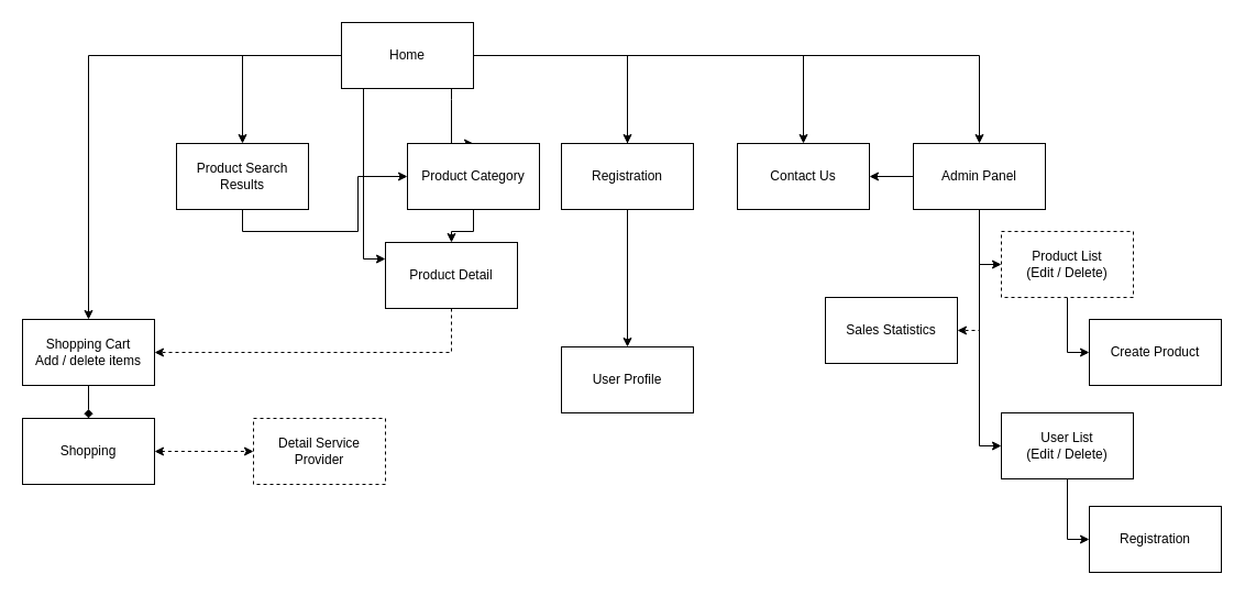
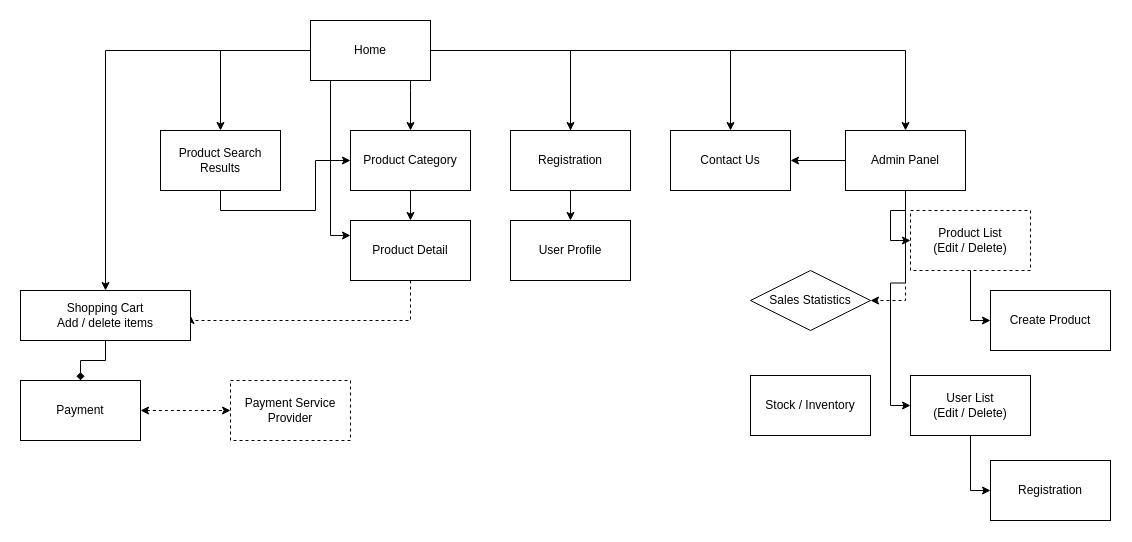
  <mxCell id="0" />
  <mxCell id="1" parent="0" />
  <mxCell id="2" style="edgeStyle=orthogonalEdgeStyle;rounded=0;orthogonalLoop=1;jettySize=auto;html=1;entryX=0.5;entryY=0;entryDx=0;entryDy=0;" parent="1" source="10" target="22" edge="1"><mxGeometry relative="1" as="geometry" /></mxCell>
  <mxCell id="3" style="edgeStyle=orthogonalEdgeStyle;rounded=0;orthogonalLoop=1;jettySize=auto;html=1;" parent="1" source="10" target="17" edge="1"><mxGeometry relative="1" as="geometry" /></mxCell>
  <mxCell id="4" style="edgeStyle=orthogonalEdgeStyle;rounded=0;orthogonalLoop=1;jettySize=auto;html=1;entryX=0.5;entryY=0;entryDx=0;entryDy=0;" parent="1" source="10" target="28" edge="1"><mxGeometry relative="1" as="geometry" /></mxCell>
  <mxCell id="5" style="edgeStyle=orthogonalEdgeStyle;rounded=0;orthogonalLoop=1;jettySize=auto;html=1;entryX=0.5;entryY=0;entryDx=0;entryDy=0;" parent="1" source="10" target="14" edge="1"><mxGeometry relative="1" as="geometry"><Array as="points"><mxPoint x="410" y="90" /><mxPoint x="410" y="90" /></Array></mxGeometry></mxCell>
  <mxCell id="6" style="edgeStyle=orthogonalEdgeStyle;rounded=0;orthogonalLoop=1;jettySize=auto;html=1;entryX=0.5;entryY=0;entryDx=0;entryDy=0;" parent="1" source="10" target="16" edge="1"><mxGeometry relative="1" as="geometry" /></mxCell>
  <mxCell id="7" style="edgeStyle=orthogonalEdgeStyle;rounded=0;orthogonalLoop=1;jettySize=auto;html=1;entryX=0.5;entryY=0;entryDx=0;entryDy=0;" parent="1" source="10" target="25" edge="1"><mxGeometry relative="1" as="geometry" /></mxCell>
  <mxCell id="8" style="edgeStyle=orthogonalEdgeStyle;rounded=0;orthogonalLoop=1;jettySize=auto;html=1;entryX=0;entryY=0.25;entryDx=0;entryDy=0;" parent="1" source="10" target="12" edge="1"><mxGeometry relative="1" as="geometry"><Array as="points"><mxPoint x="330" y="235" /></Array></mxGeometry></mxCell>
  <mxCell id="9" style="edgeStyle=orthogonalEdgeStyle;rounded=0;orthogonalLoop=1;jettySize=auto;html=1;entryX=0.5;entryY=0;entryDx=0;entryDy=0;" parent="1" source="10" target="35" edge="1"><mxGeometry relative="1" as="geometry" /></mxCell>
  <mxCell id="10" value="Home" style="rounded=0;whiteSpace=wrap;html=1;" parent="1" vertex="1"><mxGeometry x="310" y="20" width="120" height="60" as="geometry" /></mxCell>
  <mxCell id="11" style="edgeStyle=orthogonalEdgeStyle;rounded=0;orthogonalLoop=1;jettySize=auto;html=1;entryX=1;entryY=0.5;entryDx=0;entryDy=0;dashed=1;" parent="1" source="12" target="25" edge="1"><mxGeometry relative="1" as="geometry"><Array as="points"><mxPoint x="410" y="320" /></Array></mxGeometry></mxCell>
  <mxCell id="12" value="Product Detail" style="rounded=0;whiteSpace=wrap;html=1;" parent="1" vertex="1"><mxGeometry x="350" y="220" width="120" height="60" as="geometry" /></mxCell>
  <mxCell id="13" style="edgeStyle=orthogonalEdgeStyle;rounded=0;orthogonalLoop=1;jettySize=auto;html=1;entryX=0.5;entryY=0;entryDx=0;entryDy=0;" parent="1" source="14" target="12" edge="1"><mxGeometry relative="1" as="geometry" /></mxCell>
- <mxCell id="14" value="Product Category" style="rounded=0;whiteSpace=wrap;html=1;" parent="1" vertex="1"><mxGeometry x="370" y="130" width="120" height="60" as="geometry" /></mxCell>
+ <mxCell id="14" value="Product Category" style="rounded=0;whiteSpace=wrap;html=1;" parent="1" vertex="1"><mxGeometry x="350" y="130" width="120" height="60" as="geometry" /></mxCell>
  <mxCell id="15" style="edgeStyle=orthogonalEdgeStyle;rounded=0;orthogonalLoop=1;jettySize=auto;html=1;exitX=0.5;exitY=1;exitDx=0;exitDy=0;" parent="1" source="16" target="14" edge="1"><mxGeometry relative="1" as="geometry" /></mxCell>
  <mxCell id="16" value="Product Search Results" style="rounded=0;whiteSpace=wrap;html=1;" parent="1" vertex="1"><mxGeometry x="160" y="130" width="120" height="60" as="geometry" /></mxCell>
- <mxCell id="17" value="User Profile" style="rounded=0;whiteSpace=wrap;html=1;" parent="1" vertex="1"><mxGeometry x="510" y="315" width="120" height="60" as="geometry" /></mxCell>
+ <mxCell id="17" value="User Profile" style="rounded=0;whiteSpace=wrap;html=1;" parent="1" vertex="1"><mxGeometry x="510" y="220" width="120" height="60" as="geometry" /></mxCell>
  <mxCell id="18" style="edgeStyle=orthogonalEdgeStyle;rounded=0;orthogonalLoop=1;jettySize=auto;html=1;entryX=0;entryY=0.5;entryDx=0;entryDy=0;" parent="1" source="22" target="30" edge="1"><mxGeometry relative="1" as="geometry" /></mxCell>
  <mxCell id="19" style="edgeStyle=orthogonalEdgeStyle;rounded=0;orthogonalLoop=1;jettySize=auto;html=1;entryX=0;entryY=0.5;entryDx=0;entryDy=0;" parent="1" source="22" target="32" edge="1"><mxGeometry relative="1" as="geometry" /></mxCell>
  <mxCell id="20" style="edgeStyle=orthogonalEdgeStyle;rounded=0;orthogonalLoop=1;jettySize=auto;html=1;entryX=1;entryY=0.5;entryDx=0;entryDy=0;dashed=1;" edge="1" parent="1" source="22" target="36"><mxGeometry relative="1" as="geometry" /></mxCell>
  <mxCell id="21" style="edgeStyle=orthogonalEdgeStyle;rounded=0;orthogonalLoop=1;jettySize=auto;html=1;" edge="1" parent="1" source="22" target="35"><mxGeometry relative="1" as="geometry" /></mxCell>
- <mxCell id="22" value="Admin Panel" style="rounded=0;whiteSpace=wrap;html=1;" parent="1" vertex="1"><mxGeometry x="830" y="130" width="120" height="60" as="geometry" /></mxCell>
+ <mxCell id="22" value="Admin Panel" style="rounded=0;whiteSpace=wrap;html=1;" parent="1" vertex="1"><mxGeometry x="845" y="130" width="120" height="60" as="geometry" /></mxCell>
  <mxCell id="23" value="Create Product" style="rounded=0;whiteSpace=wrap;html=1;" parent="1" vertex="1"><mxGeometry x="990" y="290" width="120" height="60" as="geometry" /></mxCell>
  <mxCell id="24" style="edgeStyle=orthogonalEdgeStyle;rounded=0;orthogonalLoop=1;jettySize=auto;html=1;entryX=0.5;entryY=0;entryDx=0;entryDy=0;endArrow=diamond;" parent="1" source="25" target="27" edge="1"><mxGeometry relative="1" as="geometry" /></mxCell>
- <mxCell id="25" value="Shopping Cart&lt;br&gt;Add / delete items" style="rounded=0;whiteSpace=wrap;html=1;" parent="1" vertex="1"><mxGeometry x="20" y="290" width="120" height="60" as="geometry" /></mxCell>
+ <mxCell id="25" value="Shopping Cart&lt;br&gt;Add / delete items" style="rounded=0;whiteSpace=wrap;html=1;" parent="1" vertex="1"><mxGeometry x="20" y="290" width="170" height="50" as="geometry" /></mxCell>
  <mxCell id="26" style="edgeStyle=orthogonalEdgeStyle;rounded=0;orthogonalLoop=1;jettySize=auto;html=1;entryX=0;entryY=0.5;entryDx=0;entryDy=0;dashed=1;startArrow=classic;startFill=1;" parent="1" source="27" target="33" edge="1"><mxGeometry relative="1" as="geometry" /></mxCell>
- <mxCell id="27" value="Shopping" style="rounded=0;whiteSpace=wrap;html=1;" parent="1" vertex="1"><mxGeometry x="20" y="380" width="120" height="60" as="geometry" /></mxCell>
+ <mxCell id="27" value="Payment" style="rounded=0;whiteSpace=wrap;html=1;" parent="1" vertex="1"><mxGeometry x="20" y="380" width="120" height="60" as="geometry" /></mxCell>
  <mxCell id="28" value="Registration" style="rounded=0;whiteSpace=wrap;html=1;" parent="1" vertex="1"><mxGeometry x="510" y="130" width="120" height="60" as="geometry" /></mxCell>
  <mxCell id="29" style="edgeStyle=orthogonalEdgeStyle;rounded=0;orthogonalLoop=1;jettySize=auto;html=1;entryX=0;entryY=0.5;entryDx=0;entryDy=0;" parent="1" source="30" target="23" edge="1"><mxGeometry relative="1" as="geometry" /></mxCell>
  <mxCell id="30" value="Product List&lt;br&gt;(Edit / Delete)" style="rounded=0;whiteSpace=wrap;html=1;dashed=1;" parent="1" vertex="1"><mxGeometry x="910" y="210" width="120" height="60" as="geometry" /></mxCell>
  <mxCell id="31" style="edgeStyle=orthogonalEdgeStyle;rounded=0;orthogonalLoop=1;jettySize=auto;html=1;entryX=0;entryY=0.5;entryDx=0;entryDy=0;startArrow=none;startFill=0;" parent="1" source="32" target="34" edge="1"><mxGeometry relative="1" as="geometry" /></mxCell>
  <mxCell id="32" value="User List&lt;br&gt;(Edit / Delete)" style="rounded=0;whiteSpace=wrap;html=1;" parent="1" vertex="1"><mxGeometry x="910" y="375" width="120" height="60" as="geometry" /></mxCell>
- <mxCell id="33" value="Detail Service Provider" style="rounded=0;whiteSpace=wrap;html=1;dashed=1;" parent="1" vertex="1"><mxGeometry x="230" y="380" width="120" height="60" as="geometry" /></mxCell>
+ <mxCell id="33" value="Payment Service Provider" style="rounded=0;whiteSpace=wrap;html=1;dashed=1;" parent="1" vertex="1"><mxGeometry x="230" y="380" width="120" height="60" as="geometry" /></mxCell>
  <mxCell id="34" value="Registration" style="rounded=0;whiteSpace=wrap;html=1;" parent="1" vertex="1"><mxGeometry x="990" y="460" width="120" height="60" as="geometry" /></mxCell>
  <mxCell id="35" value="Contact Us" style="rounded=0;whiteSpace=wrap;html=1;" parent="1" vertex="1"><mxGeometry x="670" y="130" width="120" height="60" as="geometry" /></mxCell>
- <mxCell id="36" value="Sales Statistics" style="rounded=0;whiteSpace=wrap;html=1;" vertex="1" parent="1"><mxGeometry x="750" y="270" width="120" height="60" as="geometry" /></mxCell>
+ <mxCell id="36" value="Sales Statistics" style="rhombus;whiteSpace=wrap;html=1;" vertex="1" parent="1"><mxGeometry x="750" y="270" width="120" height="60" as="geometry" /></mxCell>
+ <mxCell id="37" value="Stock / Inventory" style="rounded=0;whiteSpace=wrap;html=1;" vertex="1" parent="1"><mxGeometry x="750" y="375" width="120" height="60" as="geometry" /></mxCell>
